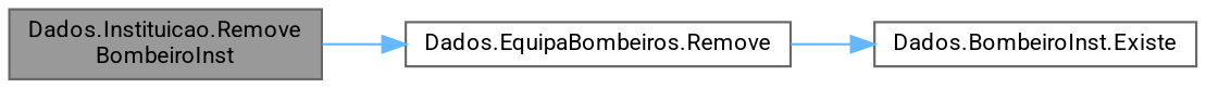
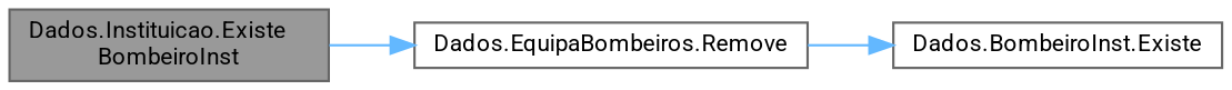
  digraph {
    fontname=Roboto
    rankdir=LR
    node [color=grey40 fillcolor=white fontname=Roboto fontsize=10 shape=box style=filled]
    edge [color=steelblue1 fontname=Roboto fontsize=10 labelfontname=Helvetica labelfontsize=10 style=solid]
-   n1 [color=gray40 fillcolor=grey60 fontcolor=black height=0.2 label="Dados.Instituicao.Remove\lBombeiroInst" width=0.4]
+   n1 [color=gray40 fillcolor=grey60 fontcolor=black height=0.2 label="Dados.Instituicao.Existe\lBombeiroInst" width=0.4]
    n2 [height=0.2 label="Dados.EquipaBombeiros.Remove" width=0.4]
    n3 [height=0.2 label="Dados.BombeiroInst.Existe" width=0.4]
    n1 -> n2
    n2 -> n3
  }
